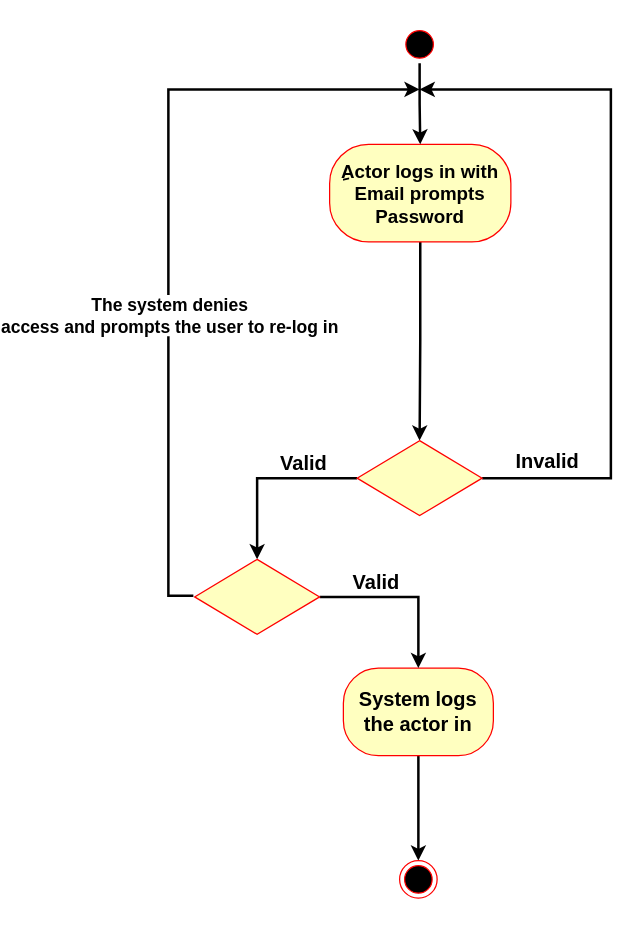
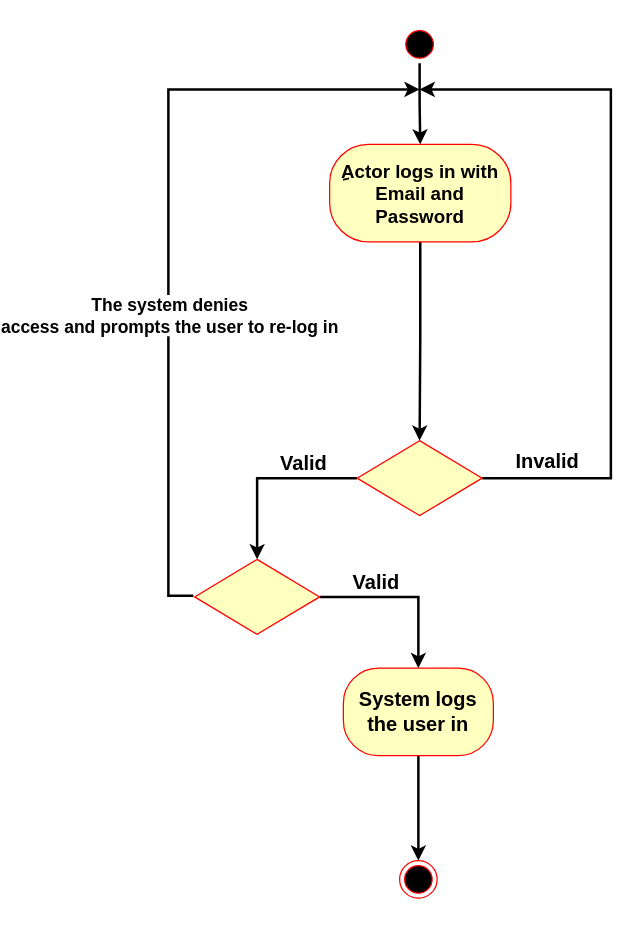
  <mxCell id="0" />
  <mxCell id="1" parent="0" />
  <mxCell id="2" style="edgeStyle=orthogonalEdgeStyle;rounded=0;orthogonalLoop=1;jettySize=auto;html=1;exitX=0.5;exitY=1;exitDx=0;exitDy=0;entryX=0.5;entryY=0;entryDx=0;entryDy=0;strokeWidth=2;" edge="1" parent="1" source="3" target="12"><mxGeometry relative="1" as="geometry" /></mxCell>
- <mxCell id="3" value="&lt;b&gt;&lt;font style=&quot;font-size: 15px;&quot;&gt;ِActor logs in with Email prompts Password&lt;/font&gt;&lt;/b&gt;" style="rounded=1;whiteSpace=wrap;html=1;arcSize=40;fontColor=#000000;fillColor=#ffffc0;strokeColor=#ff0000;" vertex="1" parent="1"><mxGeometry x="149" y="115" width="145" height="78" as="geometry" /></mxCell>
+ <mxCell id="3" value="&lt;b&gt;&lt;font style=&quot;font-size: 15px;&quot;&gt;ِActor logs in with Email and Password&lt;/font&gt;&lt;/b&gt;" style="rounded=1;whiteSpace=wrap;html=1;arcSize=40;fontColor=#000000;fillColor=#ffffc0;strokeColor=#ff0000;" vertex="1" parent="1"><mxGeometry x="149" y="115" width="145" height="78" as="geometry" /></mxCell>
  <mxCell id="4" style="edgeStyle=orthogonalEdgeStyle;rounded=0;orthogonalLoop=1;jettySize=auto;html=1;exitX=0.5;exitY=1;exitDx=0;exitDy=0;entryX=0.5;entryY=0;entryDx=0;entryDy=0;strokeWidth=2;" edge="1" parent="1" source="5" target="8"><mxGeometry relative="1" as="geometry" /></mxCell>
- <mxCell id="5" value="&lt;b style=&quot;&quot;&gt;&lt;font style=&quot;font-size: 16px;&quot;&gt;System logs the actor in&lt;/font&gt;&lt;/b&gt;" style="rounded=1;whiteSpace=wrap;html=1;arcSize=40;fontColor=#000000;fillColor=#ffffc0;strokeColor=#ff0000;" vertex="1" parent="1"><mxGeometry x="160" y="534" width="120" height="70" as="geometry" /></mxCell>
+ <mxCell id="5" value="&lt;b style=&quot;&quot;&gt;&lt;font style=&quot;font-size: 16px;&quot;&gt;System logs the user in&lt;/font&gt;&lt;/b&gt;" style="rounded=1;whiteSpace=wrap;html=1;arcSize=40;fontColor=#000000;fillColor=#ffffc0;strokeColor=#ff0000;" vertex="1" parent="1"><mxGeometry x="160" y="534" width="120" height="70" as="geometry" /></mxCell>
  <mxCell id="6" style="edgeStyle=orthogonalEdgeStyle;rounded=0;orthogonalLoop=1;jettySize=auto;html=1;exitX=0.5;exitY=1;exitDx=0;exitDy=0;entryX=0.5;entryY=0;entryDx=0;entryDy=0;strokeWidth=2;" edge="1" parent="1" source="7" target="3"><mxGeometry relative="1" as="geometry" /></mxCell>
  <mxCell id="7" value="" style="ellipse;html=1;shape=startState;fillColor=#000000;strokeColor=#ff0000;" vertex="1" parent="1"><mxGeometry x="206" width="30" height="30" as="geometry" y="20" /></mxCell>
  <mxCell id="8" value="" style="ellipse;html=1;shape=endState;fillColor=#000000;strokeColor=#ff0000;" vertex="1" parent="1"><mxGeometry x="205" y="688" width="30" height="30" as="geometry" /></mxCell>
  <mxCell id="9" style="edgeStyle=orthogonalEdgeStyle;rounded=0;orthogonalLoop=1;jettySize=auto;html=1;exitX=1;exitY=0.5;exitDx=0;exitDy=0;strokeWidth=2;" edge="1" parent="1" source="12"><mxGeometry relative="1" as="geometry"><mxPoint x="221" y="71" as="targetPoint" /><Array as="points"><mxPoint x="374" y="382" /><mxPoint x="374" y="71" /></Array></mxGeometry></mxCell>
  <mxCell id="10" value="&lt;font size=&quot;1&quot; style=&quot;&quot;&gt;&lt;b style=&quot;font-size: 16px;&quot;&gt;Invalid&lt;/b&gt;&lt;/font&gt;" style="edgeLabel;html=1;align=center;verticalAlign=middle;resizable=0;points=[];" vertex="1" connectable="0" parent="9"><mxGeometry x="-0.863" y="2" relative="1" as="geometry"><mxPoint x="12" y="-13" as="offset" /></mxGeometry></mxCell>
  <mxCell id="11" style="edgeStyle=orthogonalEdgeStyle;rounded=0;orthogonalLoop=1;jettySize=auto;html=1;exitX=0;exitY=0.5;exitDx=0;exitDy=0;entryX=0.5;entryY=0;entryDx=0;entryDy=0;strokeWidth=2;" edge="1" parent="1" source="12" target="18"><mxGeometry relative="1" as="geometry" /></mxCell>
  <mxCell id="12" value="" style="rhombus;whiteSpace=wrap;html=1;fontColor=#000000;fillColor=#ffffc0;strokeColor=#ff0000;" vertex="1" parent="1"><mxGeometry x="171" y="352" width="100" height="60" as="geometry" /></mxCell>
  <mxCell id="13" value="&lt;font size=&quot;1&quot; style=&quot;&quot;&gt;&lt;b style=&quot;font-size: 16px;&quot;&gt;Valid&lt;/b&gt;&lt;/font&gt;" style="text;html=1;align=center;verticalAlign=middle;resizable=0;points=[];autosize=1;strokeColor=none;fillColor=none;" vertex="1" parent="1"><mxGeometry x="100" y="354" width="55" height="31" as="geometry" /></mxCell>
  <mxCell id="14" style="edgeStyle=orthogonalEdgeStyle;rounded=0;orthogonalLoop=1;jettySize=auto;html=1;exitX=1;exitY=0.5;exitDx=0;exitDy=0;entryX=0.5;entryY=0;entryDx=0;entryDy=0;strokeWidth=2;" edge="1" parent="1" source="18" target="5"><mxGeometry relative="1" as="geometry" /></mxCell>
  <mxCell id="15" value="&lt;font style=&quot;font-size: 16px;&quot;&gt;&lt;b&gt;Valid&lt;/b&gt;&lt;/font&gt;" style="edgeLabel;html=1;align=center;verticalAlign=middle;resizable=0;points=[];" vertex="1" connectable="0" parent="14"><mxGeometry x="-0.353" y="-3" relative="1" as="geometry"><mxPoint y="-16" as="offset" /></mxGeometry></mxCell>
  <mxCell id="16" style="edgeStyle=orthogonalEdgeStyle;rounded=0;orthogonalLoop=1;jettySize=auto;html=1;exitX=0;exitY=0.5;exitDx=0;exitDy=0;strokeWidth=2;" edge="1" parent="1"><mxGeometry relative="1" as="geometry"><mxPoint x="221" y="71" as="targetPoint" /><mxPoint x="40" y="476" as="sourcePoint" /><Array as="points"><mxPoint x="20" y="476" /><mxPoint x="20" y="71" /></Array></mxGeometry></mxCell>
  <mxCell id="17" value="&lt;b style=&quot;font-size: 14px;&quot;&gt;&lt;font style=&quot;font-size: 14px;&quot;&gt;The system denies&lt;br&gt;access and prompts the user to re-log in&lt;/font&gt;&lt;/b&gt;" style="edgeLabel;html=1;align=center;verticalAlign=middle;resizable=0;points=[];" vertex="1" connectable="0" parent="16"><mxGeometry x="-0.076" relative="1" as="geometry"><mxPoint y="44" as="offset" /></mxGeometry></mxCell>
  <mxCell id="18" value="" style="rhombus;whiteSpace=wrap;html=1;fontColor=#000000;fillColor=#ffffc0;strokeColor=#ff0000;" vertex="1" parent="1"><mxGeometry x="41" y="447" width="100" height="60" as="geometry" /></mxCell>
